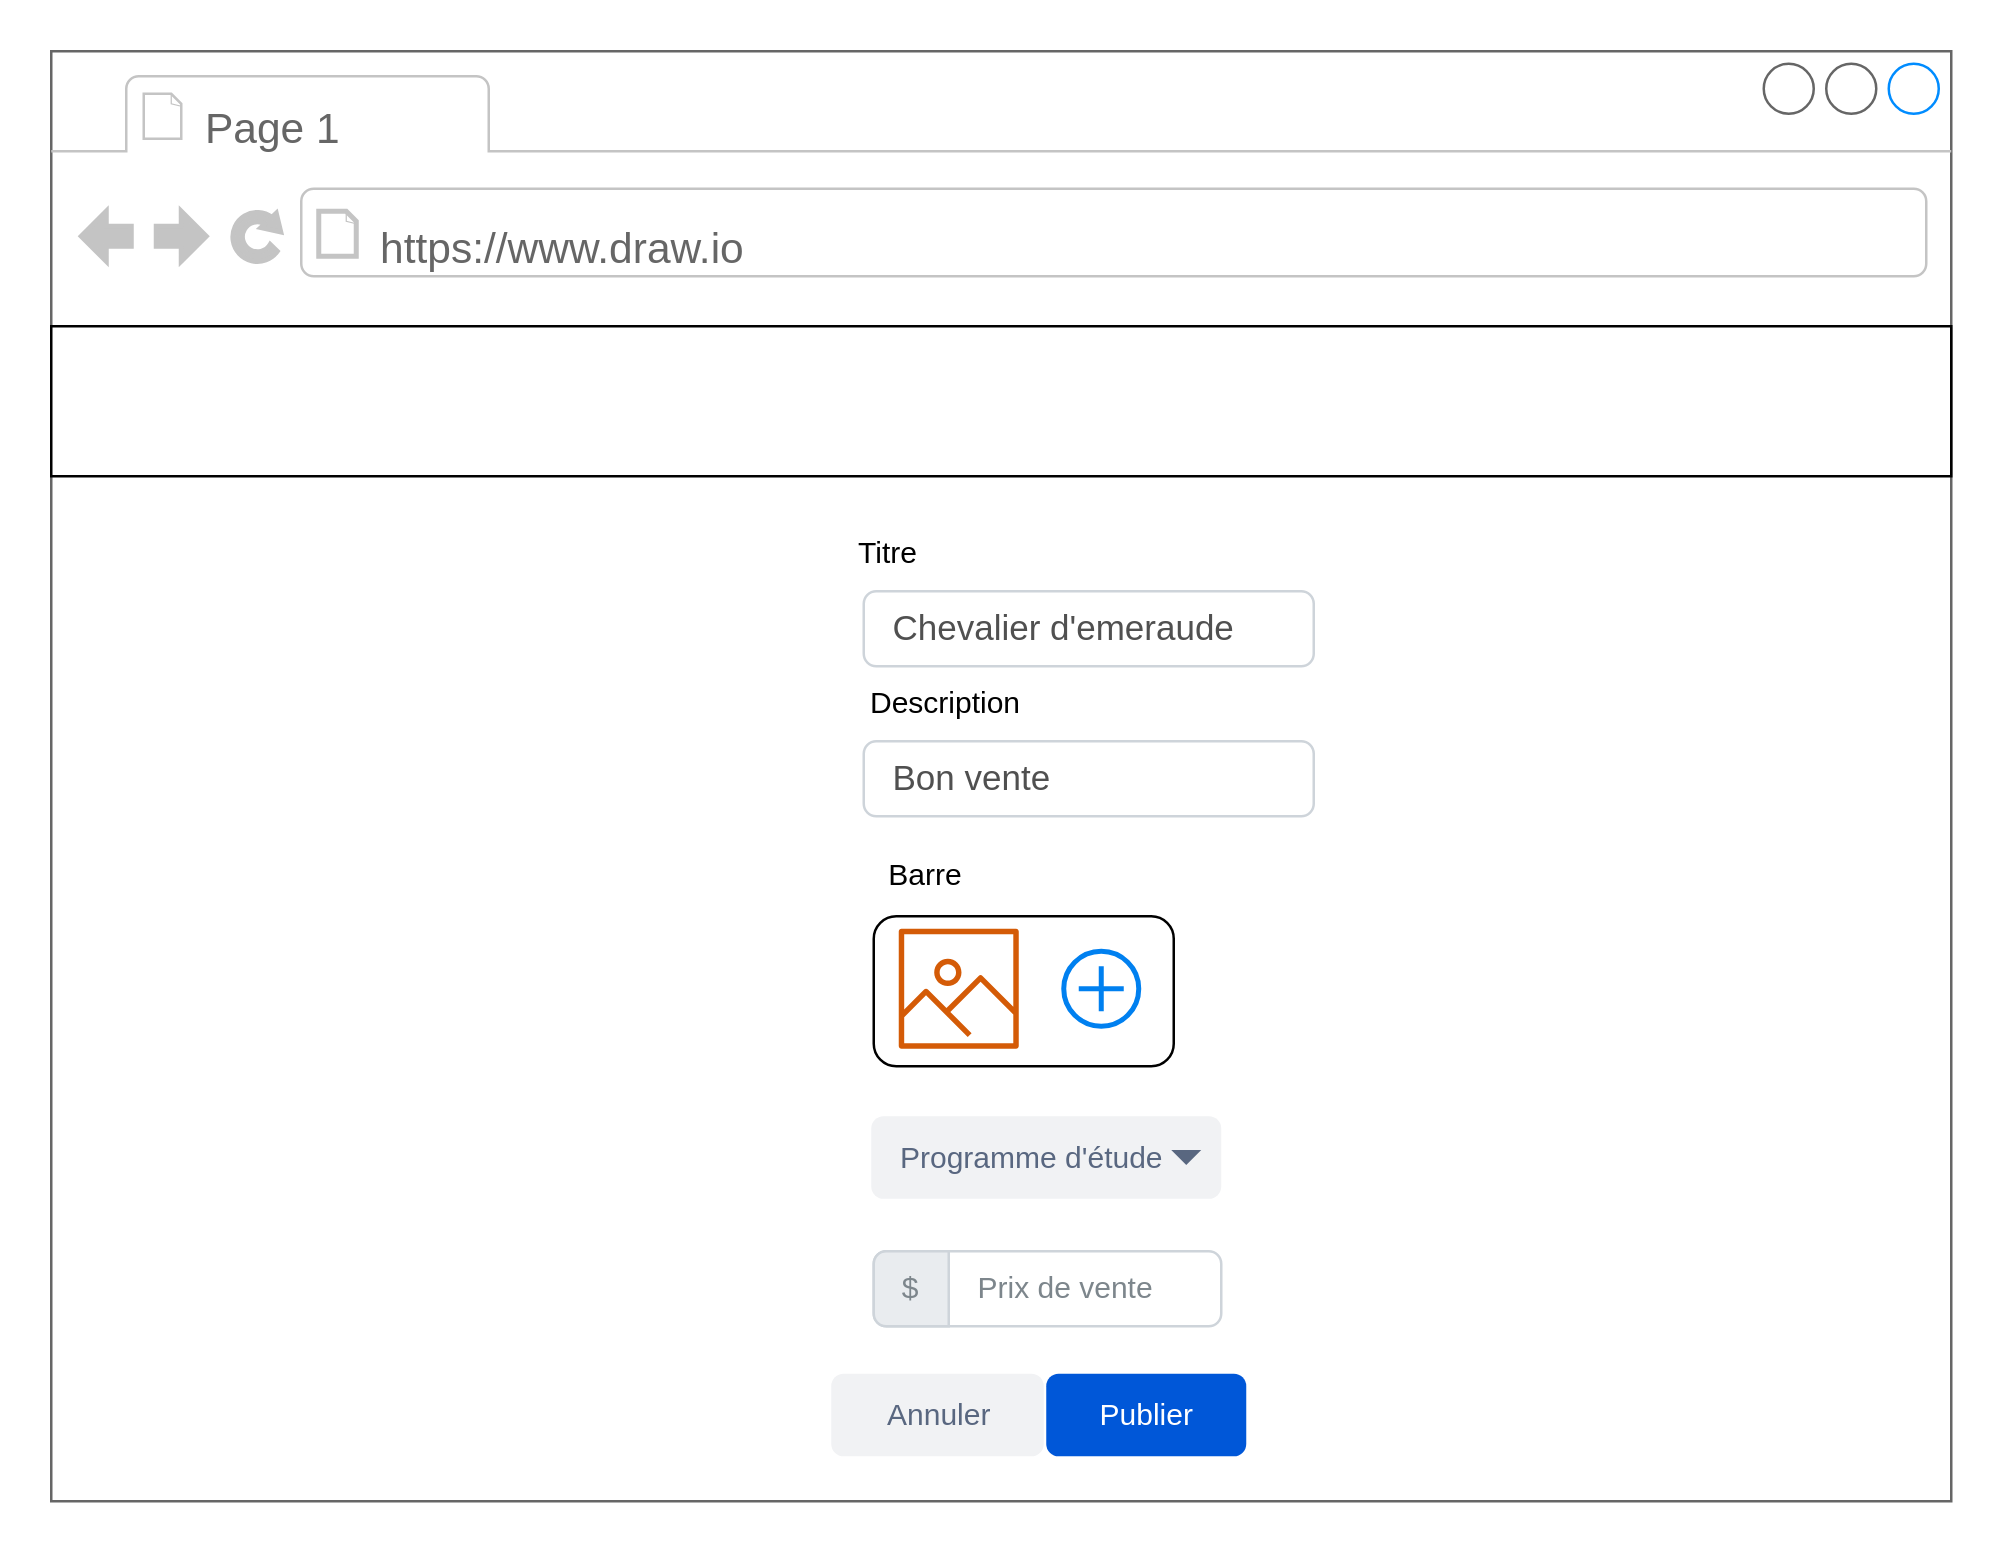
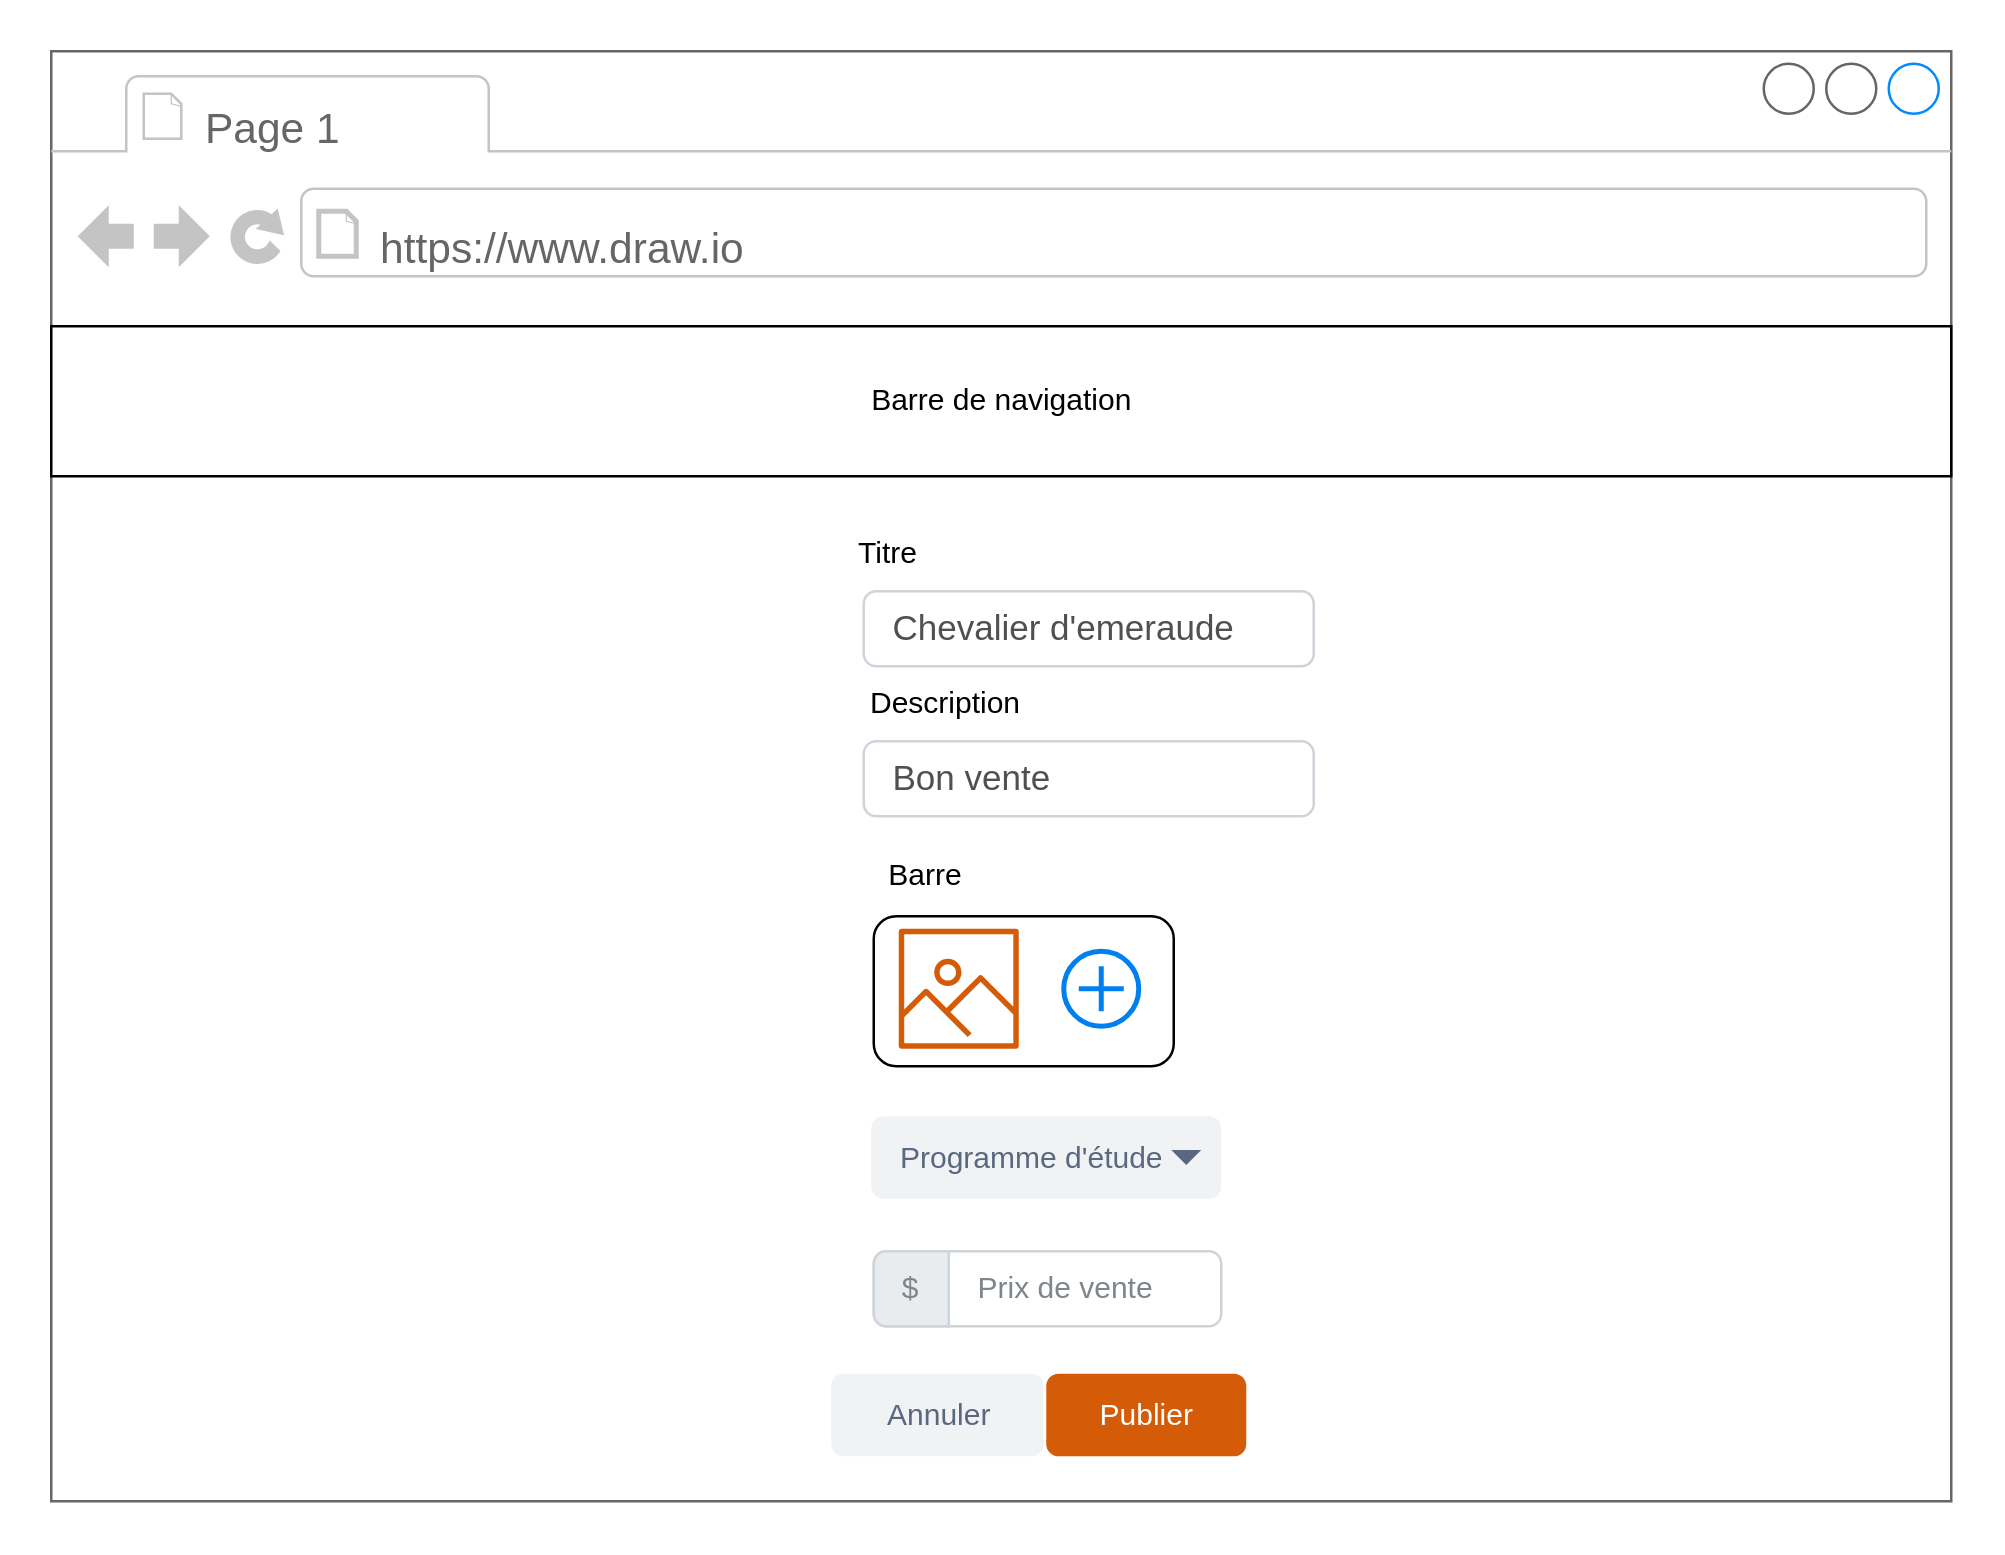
  <mxCell id="0" />
  <mxCell id="1" parent="0" />
  <mxCell id="2" value="" style="strokeWidth=1;shadow=0;dashed=0;align=center;html=1;shape=mxgraph.mockup.containers.browserWindow;rSize=0;strokeColor=#666666;strokeColor2=#008cff;strokeColor3=#c4c4c4;mainText=,;recursiveResize=0;" parent="1" vertex="1"><mxGeometry x="20" y="20" width="760" height="580" as="geometry" /></mxCell>
  <mxCell id="3" value="Page 1" style="strokeWidth=1;shadow=0;dashed=0;align=center;html=1;shape=mxgraph.mockup.containers.anchor;fontSize=17;fontColor=#666666;align=left;" parent="2" vertex="1"><mxGeometry x="60" y="12" width="155" height="40" as="geometry" /></mxCell>
  <mxCell id="4" value="https://www.draw.io" style="strokeWidth=1;shadow=0;dashed=0;align=center;html=1;shape=mxgraph.mockup.containers.anchor;rSize=0;fontSize=17;fontColor=#666666;align=left;" parent="2" vertex="1"><mxGeometry x="130" y="60" width="250" height="40" as="geometry" /></mxCell>
  <mxCell id="5" value="" style="rounded=0;whiteSpace=wrap;html=1;strokeWidth=1;" parent="2" vertex="1"><mxGeometry y="110" width="760" height="60" as="geometry" /></mxCell>
+ <mxCell id="6" value="Barre de navigation" style="text;html=1;align=center;verticalAlign=middle;resizable=0;points=[];autosize=1;strokeColor=none;fillColor=none;" parent="2" vertex="1"><mxGeometry x="315" y="125" width="130" height="30" as="geometry" /></mxCell>
  <mxCell id="7" value="Titre" style="text;html=1;strokeColor=none;fillColor=none;align=center;verticalAlign=middle;whiteSpace=wrap;rounded=0;" parent="2" vertex="1"><mxGeometry x="310" y="186" width="50" height="30" as="geometry" /></mxCell>
  <mxCell id="8" value="" style="rounded=1;whiteSpace=wrap;html=1;strokeWidth=1;fillColor=#FFFFFF;" parent="2" vertex="1"><mxGeometry x="329" y="346" width="120" height="60" as="geometry" /></mxCell>
- <mxCell id="9" value="Publier" style="rounded=1;fillColor=#0057D8;align=center;strokeColor=none;html=1;fontColor=#ffffff;fontSize=12;sketch=0;" parent="2" vertex="1"><mxGeometry x="398" y="529" width="80" height="33" as="geometry" /></mxCell>
+ <mxCell id="9" value="Publier" style="rounded=1;fillColor=#d45b07;align=center;strokeColor=none;html=1;fontColor=#ffffff;fontSize=12;sketch=0;" parent="2" vertex="1"><mxGeometry x="398" y="529" width="80" height="33" as="geometry" /></mxCell>
  <mxCell id="10" value="Annuler" style="rounded=1;align=center;fillColor=#F1F2F4;strokeColor=none;html=1;fontColor=#596780;fontSize=12;sketch=0;" parent="2" vertex="1"><mxGeometry x="312" y="529" width="85" height="33" as="geometry" /></mxCell>
  <mxCell id="11" value="Prix de vente" style="html=1;shadow=0;dashed=0;shape=mxgraph.bootstrap.rrect;rSize=5;strokeColor=#CED4DA;html=1;whiteSpace=wrap;fillColor=#FFFFFF;fontColor=#7D868C;align=left;spacingLeft=40;sketch=0;" parent="2" vertex="1"><mxGeometry x="329" y="480" width="139" height="30" as="geometry" /></mxCell>
  <mxCell id="12" value="$" style="html=1;shadow=0;dashed=0;shape=mxgraph.bootstrap.leftButton;strokeColor=inherit;gradientColor=inherit;fontColor=inherit;fillColor=#E9ECEF;rSize=5;perimeter=none;whiteSpace=wrap;resizeHeight=1;sketch=0;" parent="11" vertex="1"><mxGeometry width="30" height="30" relative="1" as="geometry" /></mxCell>
  <mxCell id="13" value="Description" style="text;html=1;strokeColor=none;fillColor=none;align=center;verticalAlign=middle;whiteSpace=wrap;rounded=0;" parent="1" vertex="1"><mxGeometry x="348" y="266" width="60" height="30" as="geometry" /></mxCell>
  <mxCell id="14" value="Barre" style="text;html=1;strokeColor=none;fillColor=none;align=center;verticalAlign=middle;whiteSpace=wrap;rounded=0;" parent="1" vertex="1"><mxGeometry x="340" y="335" width="60" height="30" as="geometry" /></mxCell>
  <mxCell id="15" value="Chevalier d'emeraude" style="html=1;shadow=0;dashed=0;shape=mxgraph.bootstrap.rrect;rSize=5;strokeColor=#CED4DA;strokeWidth=1;fillColor=#FFFFFF;fontColor=#505050;whiteSpace=wrap;align=left;verticalAlign=middle;spacingLeft=10;fontSize=14;" parent="1" vertex="1"><mxGeometry x="345" y="236" width="180" height="30" as="geometry" /></mxCell>
  <mxCell id="16" value="Bon vente" style="html=1;shadow=0;dashed=0;shape=mxgraph.bootstrap.rrect;rSize=5;strokeColor=#CED4DA;strokeWidth=1;fillColor=#FFFFFF;fontColor=#505050;whiteSpace=wrap;align=left;verticalAlign=middle;spacingLeft=10;fontSize=14;" parent="1" vertex="1"><mxGeometry x="345" y="296" width="180" height="30" as="geometry" /></mxCell>
  <mxCell id="17" value="" style="sketch=0;outlineConnect=0;fontColor=#232F3E;gradientColor=none;fillColor=#D45B07;strokeColor=none;dashed=0;verticalLabelPosition=bottom;verticalAlign=top;align=center;html=1;fontSize=12;fontStyle=0;aspect=fixed;pointerEvents=1;shape=mxgraph.aws4.container_registry_image;" parent="1" vertex="1"><mxGeometry x="359" y="371" width="48" height="48" as="geometry" /></mxCell>
  <mxCell id="18" value="" style="html=1;verticalLabelPosition=bottom;align=center;labelBackgroundColor=#ffffff;verticalAlign=top;strokeWidth=2;strokeColor=#0080F0;shadow=0;dashed=0;shape=mxgraph.ios7.icons.add;fillColor=#FFFFFF;" parent="1" vertex="1"><mxGeometry x="425" y="380" width="30" height="30" as="geometry" /></mxCell>
  <mxCell id="19" value="Programme d'étude" style="rounded=1;fillColor=#F1F2F4;strokeColor=none;html=1;fontColor=#596780;align=left;fontSize=12;spacingLeft=10;sketch=0;" parent="1" vertex="1"><mxGeometry x="348" y="446" width="140" height="33" as="geometry" /></mxCell>
  <mxCell id="20" value="" style="shape=triangle;direction=south;fillColor=#596780;strokeColor=none;html=1;sketch=0;" parent="19" vertex="1"><mxGeometry x="1" y="0.5" width="12" height="6" relative="1" as="geometry"><mxPoint x="-20" y="-3" as="offset" /></mxGeometry></mxCell>
